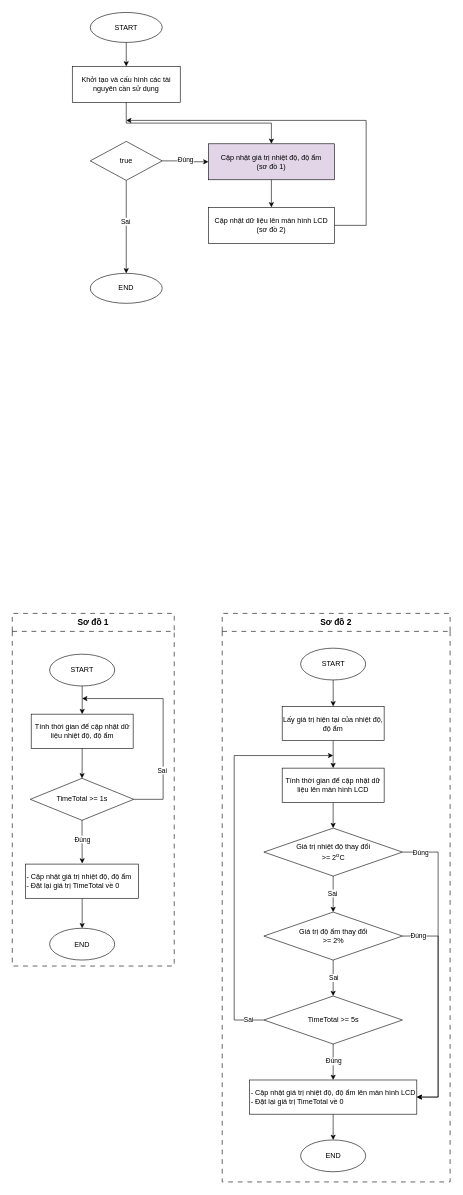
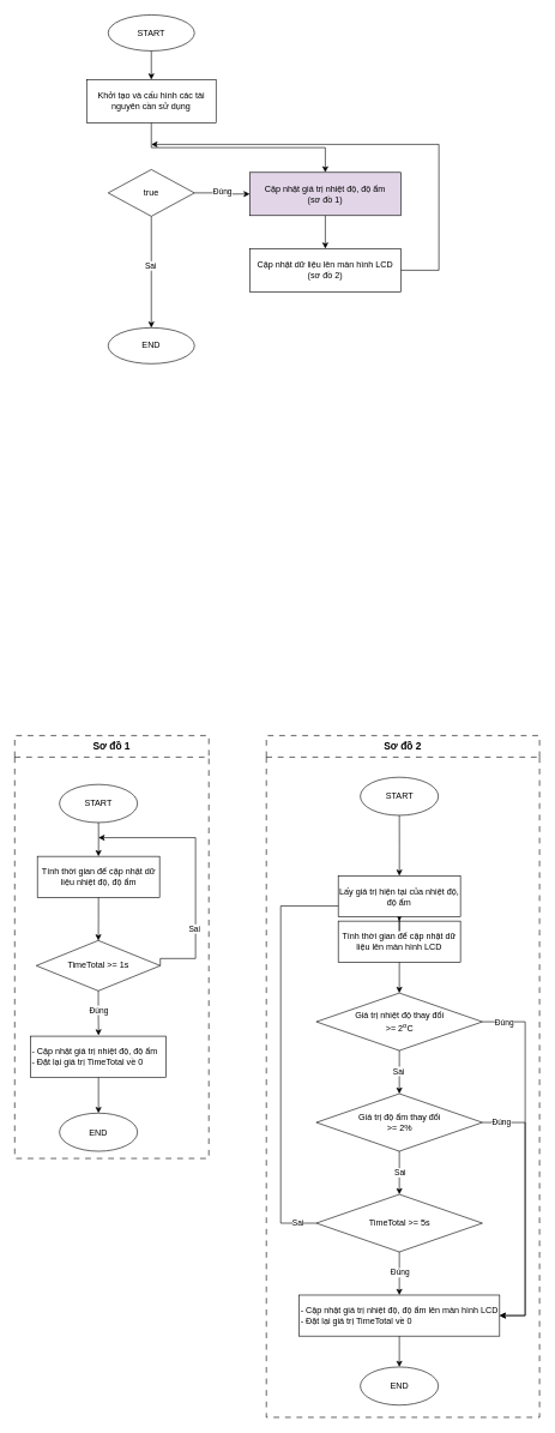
  <mxCell id="0" />
  <mxCell id="1" parent="0" />
  <mxCell id="2" value="&lt;font style=&quot;font-size: 14px;&quot;&gt;Sơ đồ 2&lt;/font&gt;" style="swimlane;whiteSpace=wrap;html=1;startSize=30;dashed=1;dashPattern=8 8;align=center;" vertex="1" parent="1"><mxGeometry x="370" y="1022" width="380" height="948" as="geometry" /></mxCell>
  <mxCell id="3" value="" style="group" vertex="1" connectable="0" parent="2"><mxGeometry x="20" y="58" width="340" height="873" as="geometry" /></mxCell>
  <mxCell id="4" value="Giá trị độ ẩm thay đổi&lt;br&gt;&amp;gt;= 2%" style="rhombus;whiteSpace=wrap;html=1;" vertex="1" parent="3"><mxGeometry x="49.5" y="440" width="231" height="80" as="geometry" /></mxCell>
  <mxCell id="5" value="" style="edgeStyle=orthogonalEdgeStyle;rounded=0;orthogonalLoop=1;jettySize=auto;html=1;" edge="1" parent="3" source="7" target="4"><mxGeometry relative="1" as="geometry" /></mxCell>
  <mxCell id="6" value="Sai" style="edgeLabel;html=1;align=center;verticalAlign=middle;resizable=0;points=[];" vertex="1" connectable="0" parent="5"><mxGeometry x="-0.059" y="-2" relative="1" as="geometry"><mxPoint as="offset" /></mxGeometry></mxCell>
  <mxCell id="7" value="Giá trị nhiệt độ thay đổi&lt;br&gt;&amp;gt;=&amp;nbsp;2&lt;sup&gt;o&lt;/sup&gt;C" style="rhombus;whiteSpace=wrap;html=1;" vertex="1" parent="3"><mxGeometry x="49.5" y="300" width="231" height="80" as="geometry" /></mxCell>
  <mxCell id="8" style="edgeStyle=orthogonalEdgeStyle;rounded=0;orthogonalLoop=1;jettySize=auto;html=1;exitX=0;exitY=0.5;exitDx=0;exitDy=0;" edge="1" parent="3" source="10"><mxGeometry relative="1" as="geometry"><mxPoint x="165" y="179" as="targetPoint" /><mxPoint x="54.5" y="620" as="sourcePoint" /><Array as="points"><mxPoint y="620" /><mxPoint y="179" /></Array></mxGeometry></mxCell>
  <mxCell id="9" value="Sai" style="edgeLabel;html=1;align=center;verticalAlign=middle;resizable=0;points=[];" vertex="1" connectable="0" parent="8"><mxGeometry x="-0.911" y="3" relative="1" as="geometry"><mxPoint x="3" y="-4" as="offset" /></mxGeometry></mxCell>
  <mxCell id="10" value="TimeTotal &amp;gt;= 5s" style="rhombus;whiteSpace=wrap;html=1;" vertex="1" parent="3"><mxGeometry x="49.5" y="580" width="231" height="80" as="geometry" /></mxCell>
  <mxCell id="11" value="" style="edgeStyle=orthogonalEdgeStyle;rounded=0;orthogonalLoop=1;jettySize=auto;html=1;" edge="1" parent="3" source="4" target="10"><mxGeometry relative="1" as="geometry" /></mxCell>
  <mxCell id="12" value="Sai" style="edgeLabel;html=1;align=center;verticalAlign=middle;resizable=0;points=[];" vertex="1" connectable="0" parent="11"><mxGeometry x="-0.027" relative="1" as="geometry"><mxPoint as="offset" /></mxGeometry></mxCell>
  <mxCell id="13" value="- Cập nhật giá trị nhiệt độ, độ ẩm lên màn hình LCD&lt;br&gt;- Đặt lại giá trị TimeTotal về 0" style="rounded=0;whiteSpace=wrap;html=1;align=left;" vertex="1" parent="3"><mxGeometry x="25.5" y="720" width="279" height="57" as="geometry" /></mxCell>
  <mxCell id="14" style="edgeStyle=orthogonalEdgeStyle;rounded=0;orthogonalLoop=1;jettySize=auto;html=1;entryX=1;entryY=0.5;entryDx=0;entryDy=0;" edge="1" parent="3" source="4" target="13"><mxGeometry relative="1" as="geometry"><Array as="points"><mxPoint x="340" y="480" /><mxPoint x="340" y="749" /></Array></mxGeometry></mxCell>
  <mxCell id="15" value="Đúng" style="edgeLabel;html=1;align=center;verticalAlign=middle;resizable=0;points=[];" vertex="1" connectable="0" parent="14"><mxGeometry x="-0.855" y="1" relative="1" as="geometry"><mxPoint as="offset" /></mxGeometry></mxCell>
  <mxCell id="16" style="edgeStyle=orthogonalEdgeStyle;rounded=0;orthogonalLoop=1;jettySize=auto;html=1;entryX=1;entryY=0.5;entryDx=0;entryDy=0;" edge="1" parent="3" source="7" target="13"><mxGeometry relative="1" as="geometry"><Array as="points"><mxPoint x="340" y="340" /><mxPoint x="340" y="749" /></Array></mxGeometry></mxCell>
  <mxCell id="17" value="Đúng" style="edgeLabel;html=1;align=center;verticalAlign=middle;resizable=0;points=[];" vertex="1" connectable="0" parent="16"><mxGeometry x="-0.88" relative="1" as="geometry"><mxPoint as="offset" /></mxGeometry></mxCell>
  <mxCell id="18" value="" style="edgeStyle=orthogonalEdgeStyle;rounded=0;orthogonalLoop=1;jettySize=auto;html=1;" edge="1" parent="3" source="10" target="13"><mxGeometry relative="1" as="geometry" /></mxCell>
  <mxCell id="19" value="Đúng" style="edgeLabel;html=1;align=center;verticalAlign=middle;resizable=0;points=[];" vertex="1" connectable="0" parent="18"><mxGeometry x="-0.059" relative="1" as="geometry"><mxPoint as="offset" /></mxGeometry></mxCell>
  <mxCell id="20" value="END" style="ellipse;whiteSpace=wrap;html=1;" vertex="1" parent="3"><mxGeometry x="110.75" y="820" width="108.5" height="53" as="geometry" /></mxCell>
  <mxCell id="21" value="" style="edgeStyle=orthogonalEdgeStyle;rounded=0;orthogonalLoop=1;jettySize=auto;html=1;" edge="1" parent="3" source="13" target="20"><mxGeometry relative="1" as="geometry" /></mxCell>
  <mxCell id="22" value="" style="edgeStyle=orthogonalEdgeStyle;rounded=0;orthogonalLoop=1;jettySize=auto;html=1;" edge="1" parent="3" source="23" target="7"><mxGeometry relative="1" as="geometry" /></mxCell>
  <mxCell id="23" value="Tính thời gian để cập nhật dữ liệu lên màn hình LCD" style="rounded=0;whiteSpace=wrap;html=1;" vertex="1" parent="3"><mxGeometry x="80" y="200" width="170" height="57" as="geometry" /></mxCell>
  <mxCell id="24" value="" style="edgeStyle=orthogonalEdgeStyle;rounded=0;orthogonalLoop=1;jettySize=auto;html=1;" edge="1" parent="3" source="25" target="23"><mxGeometry relative="1" as="geometry" /></mxCell>
- <mxCell id="25" value="Lấy giá trị hiện tại của nhiệt độ, độ ẩm" style="rounded=0;whiteSpace=wrap;html=1;" vertex="1" parent="3"><mxGeometry x="80" y="97" width="170" height="57" as="geometry" /></mxCell>
+ <mxCell id="25" value="Lấy giá trị hiện tại của nhiệt độ, độ ẩm" style="rounded=0;whiteSpace=wrap;html=1;" vertex="1" parent="3"><mxGeometry x="80" y="137" width="170" height="57" as="geometry" /></mxCell>
  <mxCell id="26" value="" style="edgeStyle=orthogonalEdgeStyle;rounded=0;orthogonalLoop=1;jettySize=auto;html=1;" edge="1" parent="3" source="27" target="25"><mxGeometry relative="1" as="geometry" /></mxCell>
  <mxCell id="27" value="START" style="ellipse;whiteSpace=wrap;html=1;" vertex="1" parent="3"><mxGeometry x="110.75" width="108.5" height="53" as="geometry" /></mxCell>
  <mxCell id="28" value="" style="group" vertex="1" connectable="0" parent="1"><mxGeometry x="20" y="1022" width="270" height="588" as="geometry" /></mxCell>
  <mxCell id="29" value="&lt;font style=&quot;font-size: 14px;&quot;&gt;Sơ đồ 1&lt;/font&gt;" style="swimlane;whiteSpace=wrap;html=1;startSize=30;dashed=1;dashPattern=8 8;align=center;" parent="28" vertex="1"><mxGeometry width="270" height="588" as="geometry" /></mxCell>
  <mxCell id="30" value="START" style="ellipse;whiteSpace=wrap;html=1;" parent="29" vertex="1"><mxGeometry x="62.25" y="68" width="108.5" height="53" as="geometry" /></mxCell>
  <mxCell id="31" value="" style="edgeStyle=orthogonalEdgeStyle;rounded=0;orthogonalLoop=1;jettySize=auto;html=1;" edge="1" parent="29" source="32" target="33"><mxGeometry relative="1" as="geometry" /></mxCell>
  <mxCell id="32" value="- Cập nhật giá trị nhiệt độ, độ ẩm&lt;br&gt;- Đặt lại giá trị TimeTotal về 0" style="rounded=0;whiteSpace=wrap;html=1;align=left;" vertex="1" parent="29"><mxGeometry x="22.25" y="418" width="188.5" height="57" as="geometry" /></mxCell>
  <mxCell id="33" value="END" style="ellipse;whiteSpace=wrap;html=1;" vertex="1" parent="29"><mxGeometry x="62.25" y="525" width="108.5" height="53" as="geometry" /></mxCell>
  <mxCell id="34" value="Tính thời gian để cập nhật dữ liệu nhiệt độ, độ ẩm" style="rounded=0;whiteSpace=wrap;html=1;" parent="28" vertex="1"><mxGeometry x="31.5" y="168" width="170" height="57" as="geometry" /></mxCell>
  <mxCell id="35" value="" style="edgeStyle=orthogonalEdgeStyle;rounded=0;orthogonalLoop=1;jettySize=auto;html=1;" parent="28" source="30" target="34" edge="1"><mxGeometry relative="1" as="geometry" /></mxCell>
  <mxCell id="36" style="edgeStyle=orthogonalEdgeStyle;rounded=0;orthogonalLoop=1;jettySize=auto;html=1;exitX=1;exitY=0.5;exitDx=0;exitDy=0;" parent="28" source="38" edge="1"><mxGeometry relative="1" as="geometry"><mxPoint x="116.5" y="142" as="targetPoint" /><mxPoint x="202.5" y="307" as="sourcePoint" /><Array as="points"><mxPoint x="251.5" y="310" /><mxPoint x="251.5" y="142" /></Array></mxGeometry></mxCell>
  <mxCell id="37" value="Sai" style="edgeLabel;html=1;align=center;verticalAlign=middle;resizable=0;points=[];" parent="36" vertex="1" connectable="0"><mxGeometry x="-0.443" y="-1" relative="1" as="geometry"><mxPoint x="-3" as="offset" /></mxGeometry></mxCell>
- <mxCell id="38" value="TimeTotal &amp;gt;= 1s" style="rhombus;whiteSpace=wrap;html=1;" parent="28" vertex="1"><mxGeometry x="30" y="275" width="172.5" height="70" as="geometry" /></mxCell>
+ <mxCell id="38" value="TimeTotal &amp;gt;= 1s" style="rhombus;whiteSpace=wrap;html=1;" parent="28" vertex="1"><mxGeometry x="30" y="285" width="172.5" height="70" as="geometry" /></mxCell>
  <mxCell id="39" value="" style="edgeStyle=orthogonalEdgeStyle;rounded=0;orthogonalLoop=1;jettySize=auto;html=1;" parent="28" source="34" target="38" edge="1"><mxGeometry relative="1" as="geometry" /></mxCell>
  <mxCell id="40" value="" style="edgeStyle=orthogonalEdgeStyle;rounded=0;orthogonalLoop=1;jettySize=auto;html=1;" parent="28" source="38" edge="1"><mxGeometry relative="1" as="geometry"><mxPoint x="116.6" y="417.041" as="targetPoint" /></mxGeometry></mxCell>
  <mxCell id="41" value="Đúng" style="edgeLabel;html=1;align=center;verticalAlign=middle;resizable=0;points=[];" parent="40" vertex="1" connectable="0"><mxGeometry x="-0.096" relative="1" as="geometry"><mxPoint y="-1" as="offset" /></mxGeometry></mxCell>
  <mxCell id="42" value="" style="group" vertex="1" connectable="0" parent="1"><mxGeometry x="120" y="20" width="490" height="485" as="geometry" /></mxCell>
  <mxCell id="43" value="START" style="ellipse;whiteSpace=wrap;html=1;" parent="42" vertex="1"><mxGeometry x="30" width="120" height="50" as="geometry" /></mxCell>
  <mxCell id="44" value="Khởi tạo và cấu hình các tài nguyên cần sử dụng" style="rounded=0;whiteSpace=wrap;html=1;" parent="42" vertex="1"><mxGeometry y="90" width="180" height="60" as="geometry" /></mxCell>
  <mxCell id="45" value="" style="edgeStyle=orthogonalEdgeStyle;rounded=0;orthogonalLoop=1;jettySize=auto;html=1;" parent="42" source="43" target="44" edge="1"><mxGeometry relative="1" as="geometry" /></mxCell>
  <mxCell id="46" style="edgeStyle=orthogonalEdgeStyle;rounded=0;orthogonalLoop=1;jettySize=auto;html=1;exitX=0.5;exitY=1;exitDx=0;exitDy=0;" parent="42" source="44" target="47" edge="1"><mxGeometry relative="1" as="geometry"><mxPoint x="90" y="190" as="targetPoint" /></mxGeometry></mxCell>
  <mxCell id="47" value="Cập nhật giá trị nhiệt độ, độ ẩm&lt;br&gt;(sơ đồ 1)" style="rounded=0;whiteSpace=wrap;html=1;fillColor=#e1d5e7;" parent="42" vertex="1"><mxGeometry x="227" y="219" width="210" height="60" as="geometry" /></mxCell>
  <mxCell id="48" style="edgeStyle=orthogonalEdgeStyle;rounded=0;orthogonalLoop=1;jettySize=auto;html=1;exitX=1;exitY=0.5;exitDx=0;exitDy=0;entryX=0;entryY=0.5;entryDx=0;entryDy=0;" parent="42" source="52" target="47" edge="1"><mxGeometry relative="1" as="geometry" /></mxCell>
  <mxCell id="49" value="Đúng" style="edgeLabel;html=1;align=center;verticalAlign=middle;resizable=0;points=[];" parent="48" vertex="1" connectable="0"><mxGeometry x="0.011" y="1" relative="1" as="geometry"><mxPoint y="-3" as="offset" /></mxGeometry></mxCell>
  <mxCell id="50" style="edgeStyle=orthogonalEdgeStyle;rounded=0;orthogonalLoop=1;jettySize=auto;html=1;exitX=0.5;exitY=1;exitDx=0;exitDy=0;entryX=0.5;entryY=0;entryDx=0;entryDy=0;" parent="42" source="52" edge="1"><mxGeometry relative="1" as="geometry"><mxPoint x="90" y="435" as="targetPoint" /></mxGeometry></mxCell>
  <mxCell id="51" value="Sai" style="edgeLabel;html=1;align=center;verticalAlign=middle;resizable=0;points=[];" parent="50" vertex="1" connectable="0"><mxGeometry x="-0.129" y="-2" relative="1" as="geometry"><mxPoint as="offset" /></mxGeometry></mxCell>
  <mxCell id="52" value="true" style="rhombus;whiteSpace=wrap;html=1;" parent="42" vertex="1"><mxGeometry x="30" y="215" width="120" height="65" as="geometry" /></mxCell>
  <mxCell id="53" value="END" style="ellipse;whiteSpace=wrap;html=1;" parent="42" vertex="1"><mxGeometry x="30" y="435" width="120" height="50" as="geometry" /></mxCell>
  <mxCell id="54" style="edgeStyle=orthogonalEdgeStyle;rounded=0;orthogonalLoop=1;jettySize=auto;html=1;exitX=1;exitY=0.5;exitDx=0;exitDy=0;" edge="1" parent="42" source="55"><mxGeometry relative="1" as="geometry"><mxPoint x="90" y="180" as="targetPoint" /><mxPoint x="450" y="365" as="sourcePoint" /><Array as="points"><mxPoint x="490" y="355" /><mxPoint x="490" y="180" /></Array></mxGeometry></mxCell>
  <mxCell id="55" value="Cập nhật dữ liệu lên màn hình LCD&lt;br&gt;(sơ đồ 2)" style="rounded=0;whiteSpace=wrap;html=1;" parent="42" vertex="1"><mxGeometry x="227" y="325" width="210" height="60" as="geometry" /></mxCell>
  <mxCell id="56" value="" style="edgeStyle=orthogonalEdgeStyle;rounded=0;orthogonalLoop=1;jettySize=auto;html=1;" parent="42" source="47" target="55" edge="1"><mxGeometry relative="1" as="geometry" /></mxCell>
